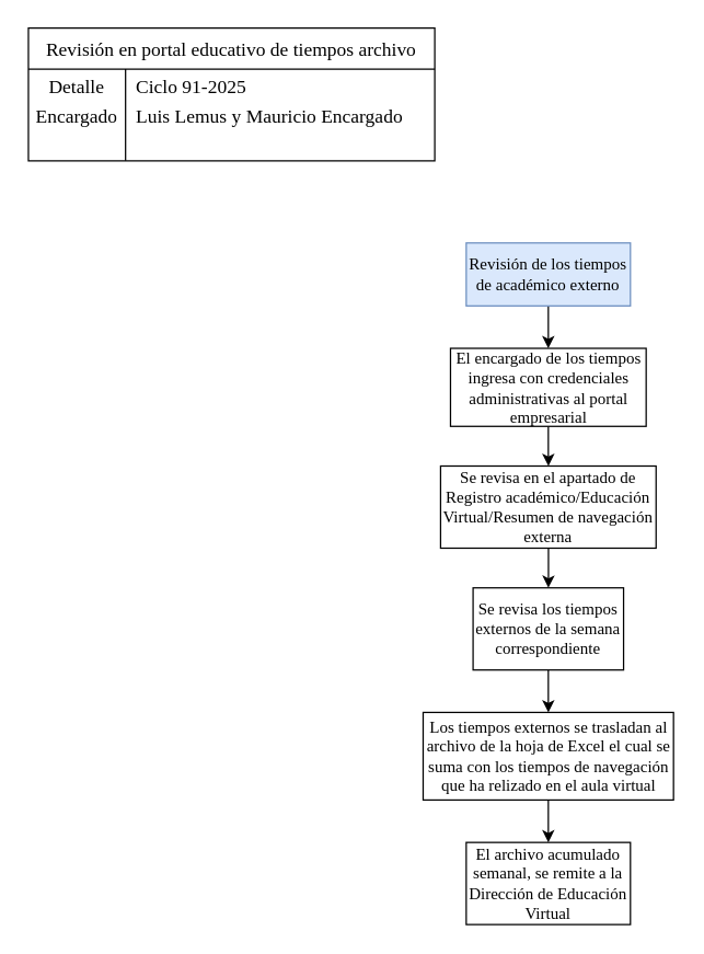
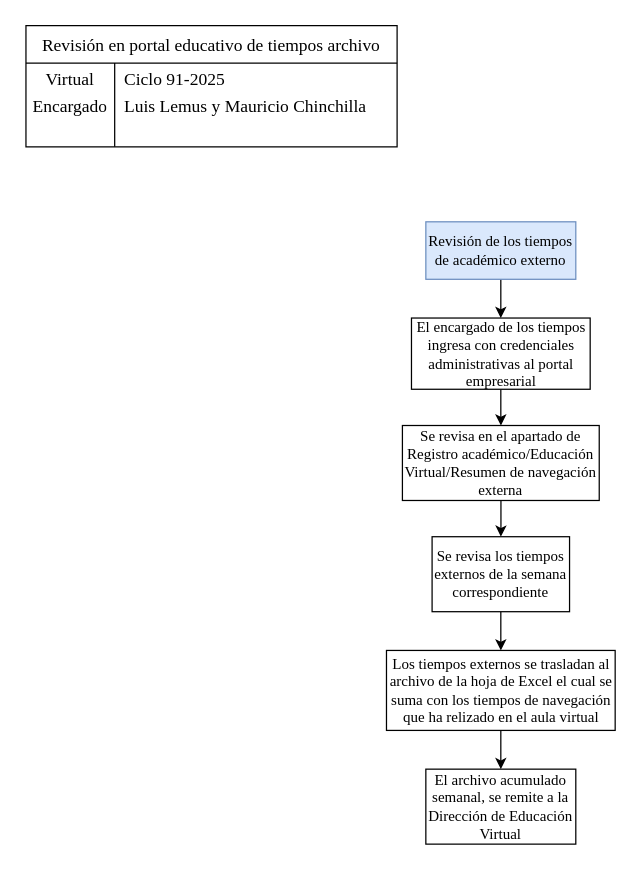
  <mxCell id="0" />
  <mxCell id="1" parent="0" />
  <mxCell id="2" value="Revisión en portal educativo de tiempos archivo" style="shape=table;startSize=30;container=1;collapsible=0;childLayout=tableLayout;fixedRows=1;rowLines=0;fontStyle=0;strokeColor=default;fontSize=14;fontFamily=Times New Roman;" vertex="1" parent="1"><mxGeometry x="20" y="20" width="297" height="97" as="geometry" /></mxCell>
  <mxCell id="3" value="" style="shape=tableRow;horizontal=0;startSize=0;swimlaneHead=0;swimlaneBody=0;top=0;left=0;bottom=0;right=0;collapsible=0;dropTarget=0;fillColor=none;points=[[0,0.5],[1,0.5]];portConstraint=eastwest;strokeColor=inherit;fontSize=16;fontFamily=Times New Roman;" vertex="1" parent="2"><mxGeometry y="30" width="297" height="21" as="geometry" /></mxCell>
- <mxCell id="4" value="&lt;font style=&quot;font-size: 14px;&quot;&gt;Detalle&lt;/font&gt;&lt;div&gt;&lt;br&gt;&lt;/div&gt;" style="shape=partialRectangle;html=1;whiteSpace=wrap;connectable=0;fillColor=none;top=0;left=0;bottom=0;right=0;overflow=hidden;pointerEvents=1;strokeColor=inherit;fontSize=16;fontFamily=Times New Roman;" vertex="1" parent="3"><mxGeometry width="71" height="21" as="geometry"><mxRectangle width="71" height="21" as="alternateBounds" /></mxGeometry></mxCell>
+ <mxCell id="4" value="&lt;font style=&quot;font-size: 14px;&quot;&gt;Virtual&lt;/font&gt;&lt;div&gt;&lt;br&gt;&lt;/div&gt;" style="shape=partialRectangle;html=1;whiteSpace=wrap;connectable=0;fillColor=none;top=0;left=0;bottom=0;right=0;overflow=hidden;pointerEvents=1;strokeColor=inherit;fontSize=16;fontFamily=Times New Roman;" vertex="1" parent="3"><mxGeometry width="71" height="21" as="geometry"><mxRectangle width="71" height="21" as="alternateBounds" /></mxGeometry></mxCell>
  <mxCell id="5" value="&lt;font style=&quot;font-size: 14px;&quot;&gt;Ciclo 91-2025&lt;/font&gt;" style="shape=partialRectangle;html=1;whiteSpace=wrap;connectable=0;fillColor=none;top=0;left=0;bottom=0;right=0;align=left;spacingLeft=6;overflow=hidden;strokeColor=inherit;fontSize=16;fontFamily=Times New Roman;" vertex="1" parent="3"><mxGeometry x="71" width="226" height="21" as="geometry"><mxRectangle width="226" height="21" as="alternateBounds" /></mxGeometry></mxCell>
  <mxCell id="6" value="" style="shape=tableRow;horizontal=0;startSize=0;swimlaneHead=0;swimlaneBody=0;top=0;left=0;bottom=0;right=0;collapsible=0;dropTarget=0;fillColor=none;points=[[0,0.5],[1,0.5]];portConstraint=eastwest;strokeColor=inherit;fontSize=16;fontFamily=Times New Roman;" vertex="1" parent="2"><mxGeometry y="51" width="297" height="26" as="geometry" /></mxCell>
  <mxCell id="7" value="&lt;font style=&quot;font-size: 14px;&quot;&gt;Encargado&lt;/font&gt;" style="shape=partialRectangle;html=1;whiteSpace=wrap;connectable=0;fillColor=none;top=0;left=0;bottom=0;right=0;overflow=hidden;strokeColor=inherit;fontSize=16;fontFamily=Times New Roman;" vertex="1" parent="6"><mxGeometry width="71" height="26" as="geometry"><mxRectangle width="71" height="26" as="alternateBounds" /></mxGeometry></mxCell>
- <mxCell id="8" value="&lt;span style=&quot;font-size: 14px;&quot;&gt;Luis Lemus y Mauricio Encargado&lt;/span&gt;" style="shape=partialRectangle;html=1;whiteSpace=wrap;connectable=0;fillColor=none;top=0;left=0;bottom=0;right=0;align=left;spacingLeft=6;overflow=hidden;strokeColor=inherit;fontSize=16;fontFamily=Times New Roman;" vertex="1" parent="6"><mxGeometry x="71" width="226" height="26" as="geometry"><mxRectangle width="226" height="26" as="alternateBounds" /></mxGeometry></mxCell>
+ <mxCell id="8" value="&lt;span style=&quot;font-size: 14px;&quot;&gt;Luis Lemus y Mauricio Chinchilla&lt;/span&gt;" style="shape=partialRectangle;html=1;whiteSpace=wrap;connectable=0;fillColor=none;top=0;left=0;bottom=0;right=0;align=left;spacingLeft=6;overflow=hidden;strokeColor=inherit;fontSize=16;fontFamily=Times New Roman;" vertex="1" parent="6"><mxGeometry x="71" width="226" height="26" as="geometry"><mxRectangle width="226" height="26" as="alternateBounds" /></mxGeometry></mxCell>
  <mxCell id="9" value="" style="shape=tableRow;horizontal=0;startSize=0;swimlaneHead=0;swimlaneBody=0;top=0;left=0;bottom=0;right=0;collapsible=0;dropTarget=0;fillColor=none;points=[[0,0.5],[1,0.5]];portConstraint=eastwest;strokeColor=inherit;fontSize=16;fontFamily=Times New Roman;" vertex="1" parent="2"><mxGeometry y="77" width="297" height="20" as="geometry" /></mxCell>
  <mxCell id="10" value="" style="shape=partialRectangle;html=1;whiteSpace=wrap;connectable=0;fillColor=none;top=0;left=0;bottom=0;right=0;overflow=hidden;strokeColor=inherit;fontSize=16;fontFamily=Times New Roman;" vertex="1" parent="9"><mxGeometry width="71" height="20" as="geometry"><mxRectangle width="71" height="20" as="alternateBounds" /></mxGeometry></mxCell>
  <mxCell id="11" value="" style="shape=partialRectangle;html=1;whiteSpace=wrap;connectable=0;fillColor=none;top=0;left=0;bottom=0;right=0;align=left;spacingLeft=6;overflow=hidden;strokeColor=inherit;fontSize=16;fontFamily=Times New Roman;" vertex="1" parent="9"><mxGeometry x="71" width="226" height="20" as="geometry"><mxRectangle width="226" height="20" as="alternateBounds" /></mxGeometry></mxCell>
  <mxCell id="12" value="" style="edgeStyle=orthogonalEdgeStyle;rounded=0;orthogonalLoop=1;jettySize=auto;html=1;" edge="1" parent="1" source="13" target="15"><mxGeometry relative="1" as="geometry" /></mxCell>
  <mxCell id="13" value="Revisión de los tiempos de académico externo" style="rounded=0;whiteSpace=wrap;html=1;fillColor=#dae8fc;strokeColor=#6c8ebf;fontFamily=Times New Roman;" vertex="1" parent="1"><mxGeometry x="340" y="177" width="120" height="46" as="geometry" /></mxCell>
  <mxCell id="14" value="" style="edgeStyle=orthogonalEdgeStyle;rounded=0;orthogonalLoop=1;jettySize=auto;html=1;" edge="1" parent="1" source="15" target="17"><mxGeometry relative="1" as="geometry" /></mxCell>
  <mxCell id="15" value="El encargado de los tiempos ingresa con credenciales administrativas al portal empresarial" style="whiteSpace=wrap;html=1;fontFamily=Times New Roman;rounded=0;" vertex="1" parent="1"><mxGeometry x="328.5" y="254" width="143" height="57" as="geometry" /></mxCell>
  <mxCell id="16" value="" style="edgeStyle=orthogonalEdgeStyle;rounded=0;orthogonalLoop=1;jettySize=auto;html=1;" edge="1" parent="1" source="17" target="19"><mxGeometry relative="1" as="geometry" /></mxCell>
  <mxCell id="17" value="Se revisa en el apartado de Registro académico/Educación Virtual/Resumen de navegación externa" style="whiteSpace=wrap;html=1;fontFamily=Times New Roman;rounded=0;" vertex="1" parent="1"><mxGeometry x="321.25" y="340" width="157.5" height="60" as="geometry" /></mxCell>
  <mxCell id="18" value="" style="edgeStyle=orthogonalEdgeStyle;rounded=0;orthogonalLoop=1;jettySize=auto;html=1;" edge="1" parent="1" source="19" target="21"><mxGeometry relative="1" as="geometry" /></mxCell>
  <mxCell id="19" value="Se revisa los tiempos externos de la semana correspondiente" style="whiteSpace=wrap;html=1;fontFamily=Times New Roman;rounded=0;" vertex="1" parent="1"><mxGeometry x="345" y="429" width="110" height="60" as="geometry" /></mxCell>
  <mxCell id="20" value="" style="edgeStyle=orthogonalEdgeStyle;rounded=0;orthogonalLoop=1;jettySize=auto;html=1;" edge="1" parent="1" source="21" target="22"><mxGeometry relative="1" as="geometry" /></mxCell>
  <mxCell id="21" value="Los tiempos externos se trasladan al archivo de la hoja de Excel el cual se suma con los tiempos de navegación que ha relizado en el aula virtual" style="whiteSpace=wrap;html=1;fontFamily=Times New Roman;rounded=0;" vertex="1" parent="1"><mxGeometry x="308.5" y="520" width="183" height="64" as="geometry" /></mxCell>
  <mxCell id="22" value="El archivo acumulado semanal, se remite a la Dirección de Educación Virtual" style="whiteSpace=wrap;html=1;fontFamily=Times New Roman;rounded=0;" vertex="1" parent="1"><mxGeometry x="340" y="615" width="120" height="60" as="geometry" /></mxCell>
